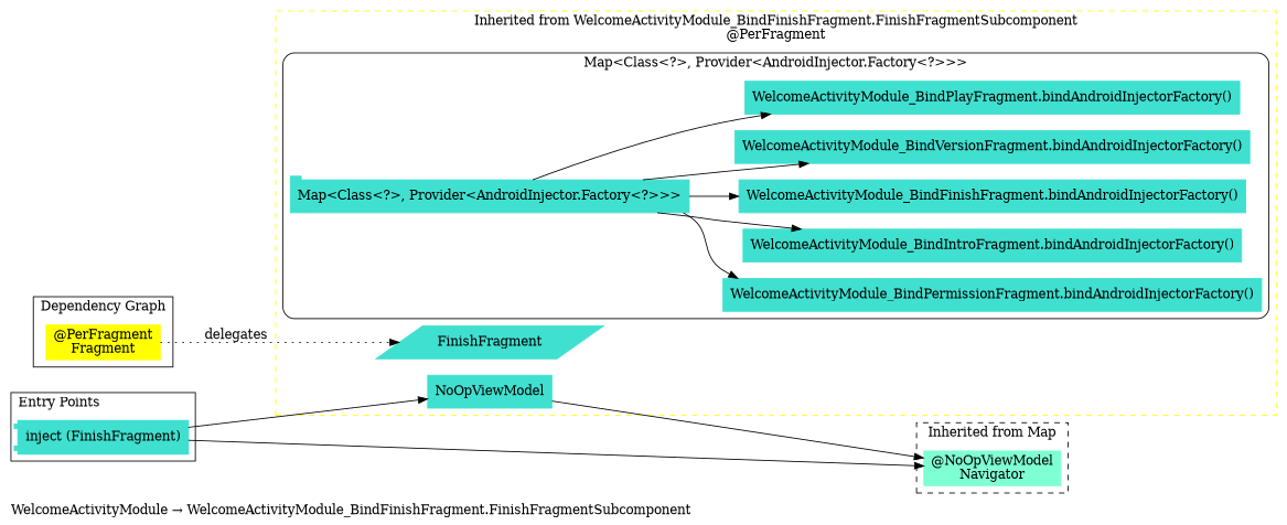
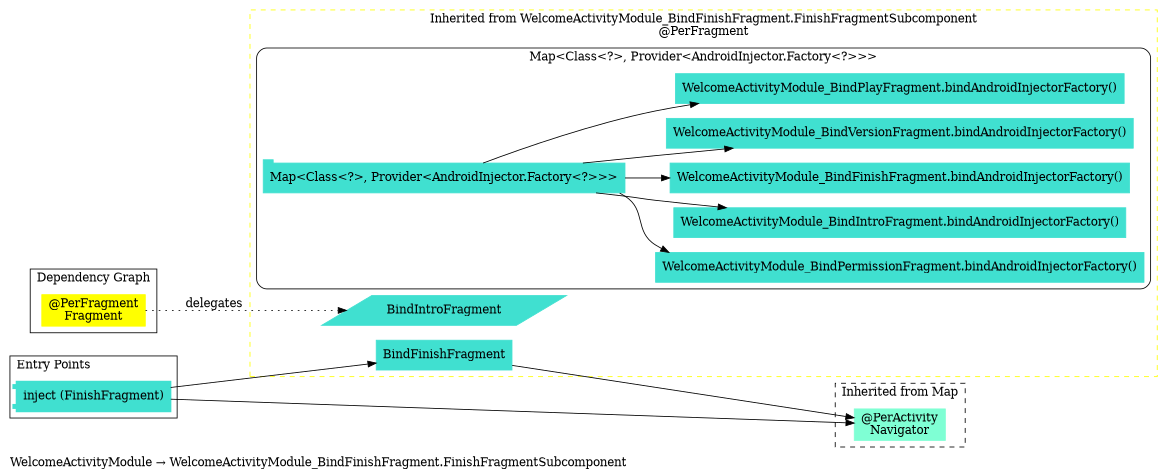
  digraph {
    compound=true
    label="WelcomeActivityModule → WelcomeActivityModule_BindFinishFragment.FinishFragmentSubcomponent"
    labeljust=l
    rankdir=LR
    node [color=turquoise shape=rectangle style=filled]
    n1 [label="Map<Class<?>, Provider<AndroidInjector.Factory<?>>>" shape=tab]
    n2 [label="WelcomeActivityModule_BindPermissionFragment.bindAndroidInjectorFactory()"]
    n3 [label="WelcomeActivityModule_BindIntroFragment.bindAndroidInjectorFactory()"]
    n4 [label="WelcomeActivityModule_BindFinishFragment.bindAndroidInjectorFactory()"]
    n5 [label="WelcomeActivityModule_BindVersionFragment.bindAndroidInjectorFactory()"]
    n6 [label="WelcomeActivityModule_BindPlayFragment.bindAndroidInjectorFactory()"]
-   n7 [label=NoOpViewModel]
-   n8 [label=FinishFragment shape=parallelogram]
+   n7 [label=BindFinishFragment]
+   n8 [label=BindIntroFragment shape=parallelogram]
    n9 [label="inject (FinishFragment)" penwidth=2 shape=component]
    n10 [color=yellow1 label="@PerFragment\nFragment"]
-   n11 [color=aquamarine label="@NoOpViewModel\nNavigator"]
+   n11 [color=aquamarine label="@PerActivity\nNavigator"]
    subgraph cluster_1 {
      color=yellow1
      label="Inherited from WelcomeActivityModule_BindFinishFragment.FinishFragmentSubcomponent\n@PerFragment"
      labeljust=c
      style=dashed
      n7
      n8
      subgraph cluster_2 {
        color=black
        label=<Map<Class<?>, Provider<AndroidInjector.Factory<?>>>>
        labeljust=c
        style=rounded
        n1
        n2
        n3
        n4
        n5
        n6
      }
    }
    subgraph cluster_3 {
      label="Entry Points"
      n9
    }
    subgraph cluster_4 {
      label="Dependency Graph"
      n10
      subgraph cluster_5 {
        color=black
        label=<Map<Class<?>, Provider<AndroidInjector.Factory<?>>>>
        labeljust=c
        style=rounded
      }
    }
    subgraph cluster_6 {
      label=Subcomponents
      shape=folder
    }
    subgraph cluster_7 {
      label="Inherited from Map"
      labeljust=c
      style=dashed
      n11
    }
    n1 -> n2
    n1 -> n3
    n1 -> n4
    n1 -> n5
    n1 -> n6
    n7 -> n11
    n9 -> n7
    n9 -> n11
    n10 -> n8 [label=delegates style=dotted]
  }
